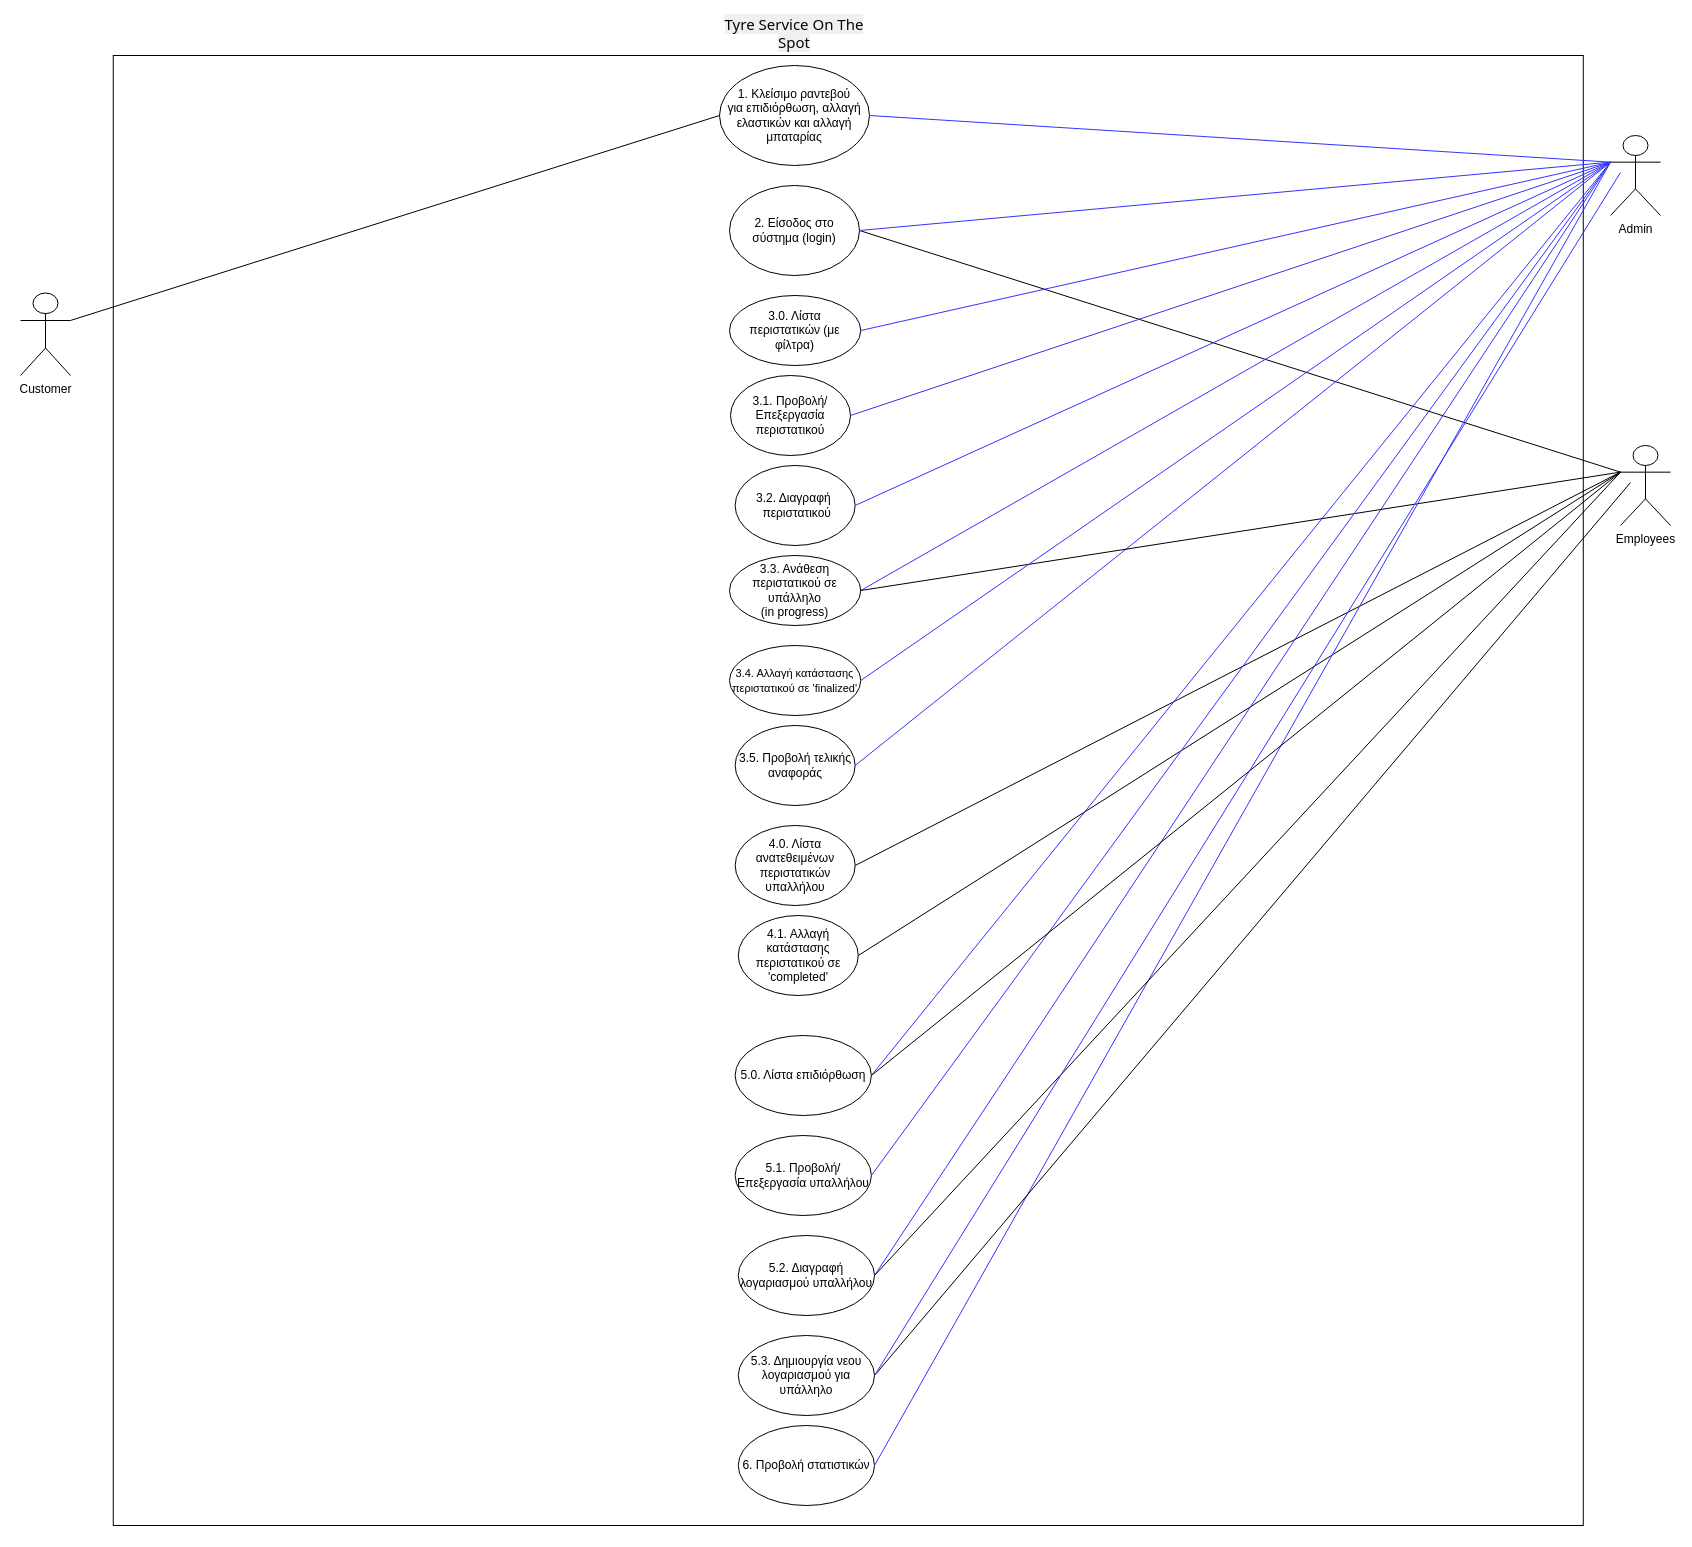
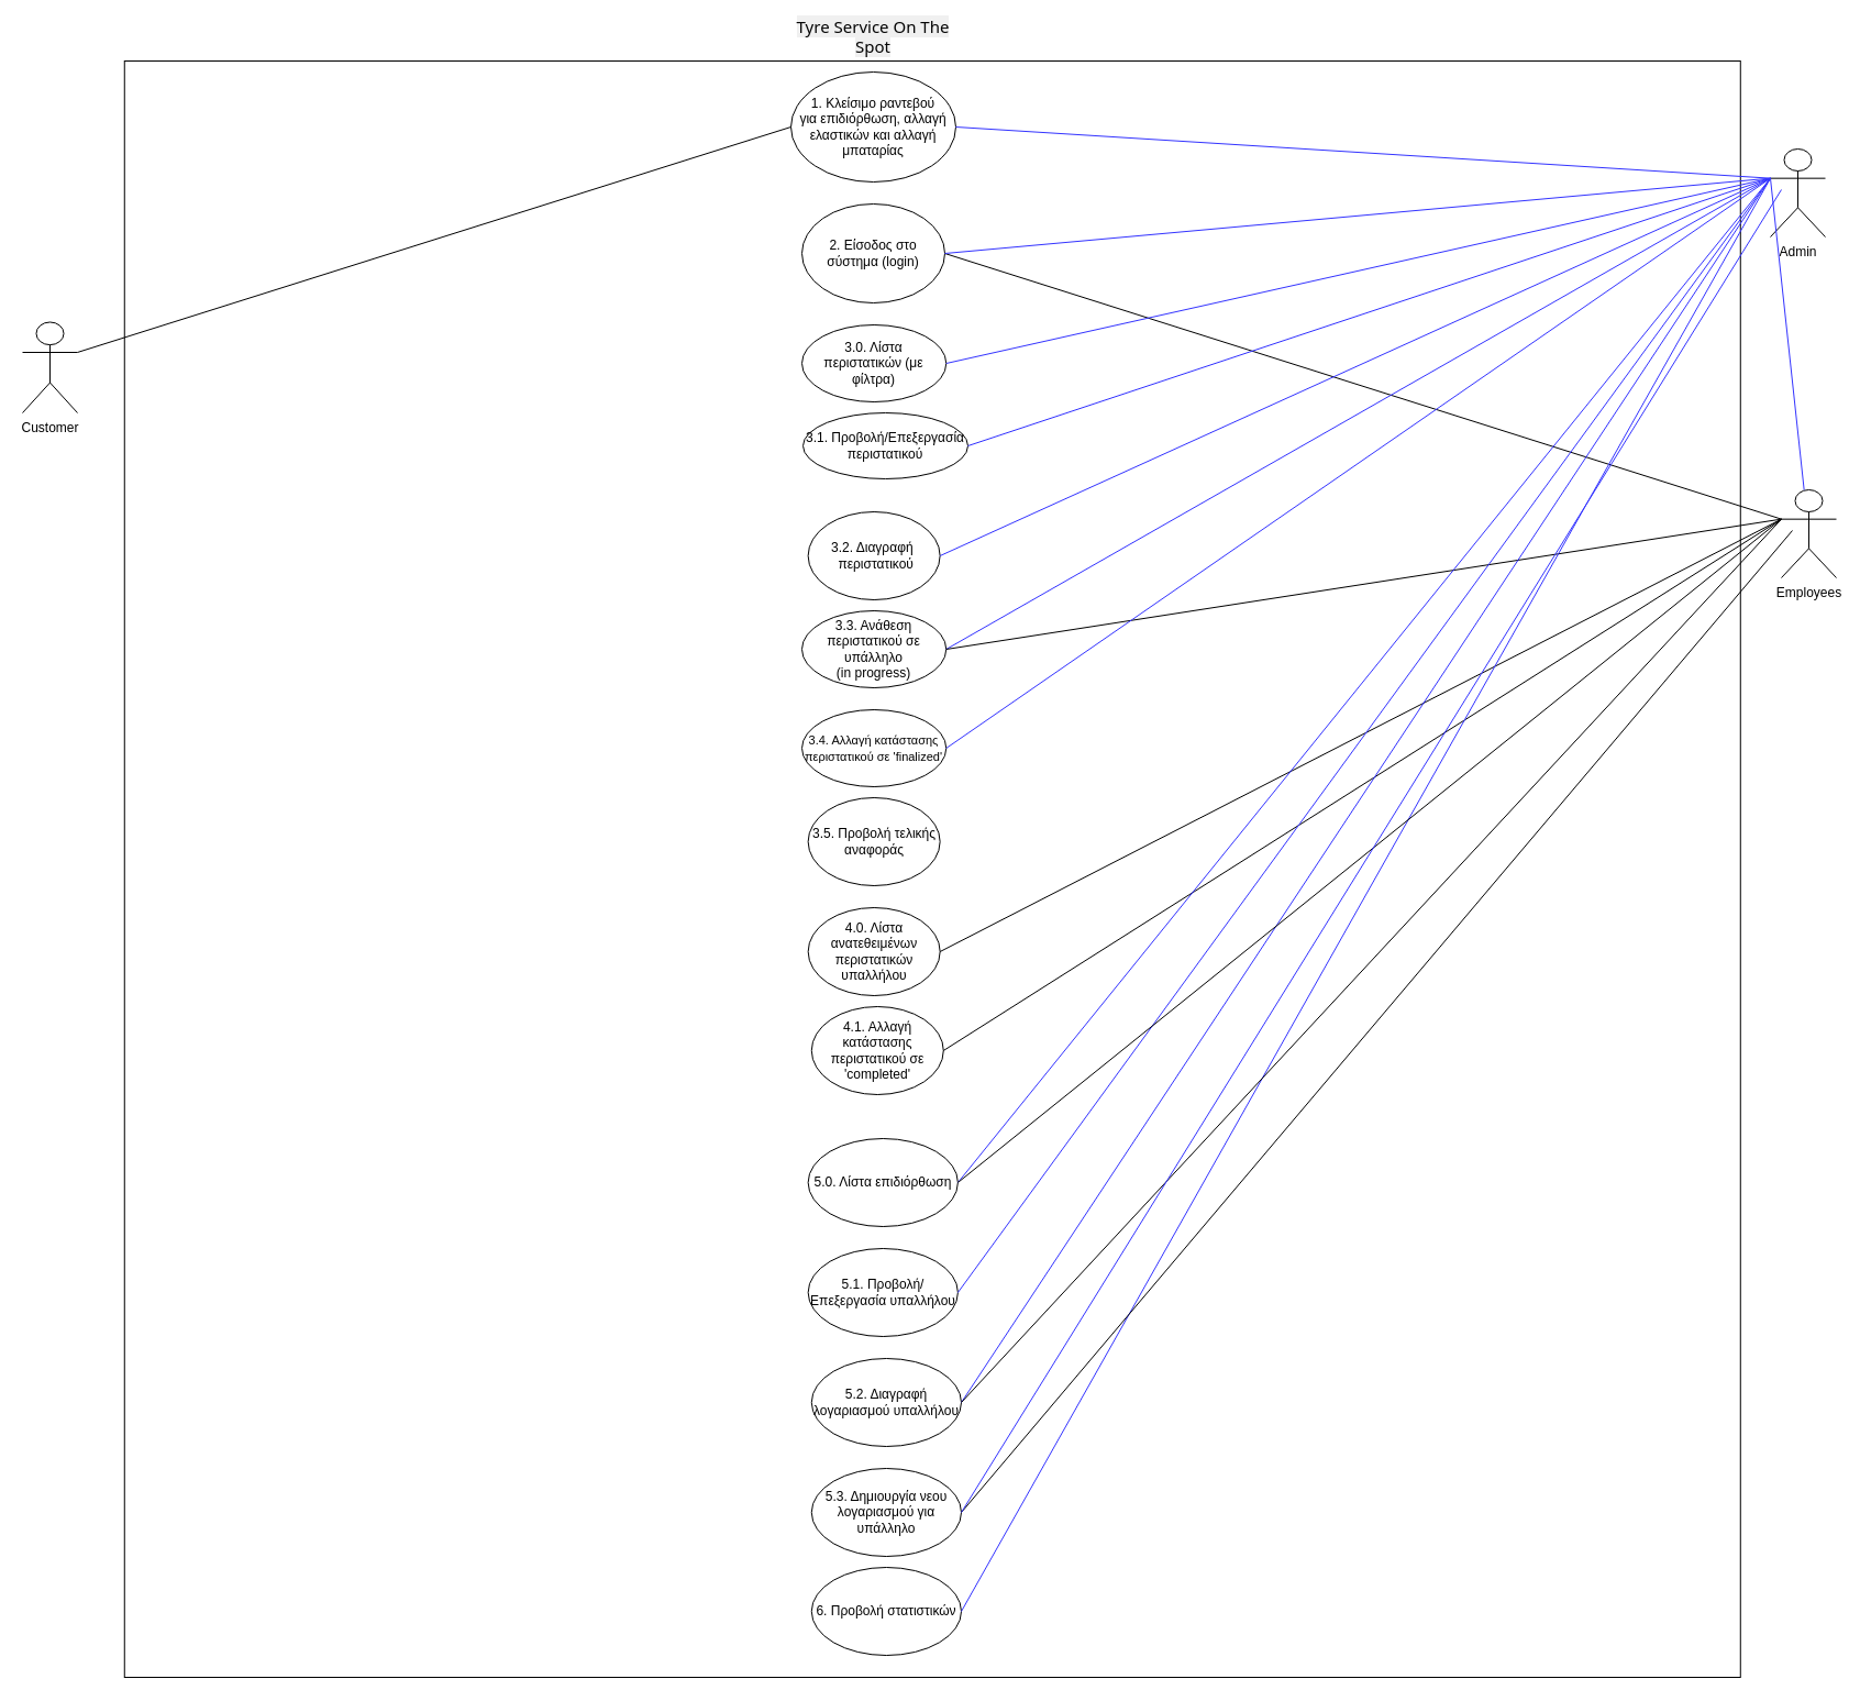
  <mxCell id="0" />
  <mxCell id="1" parent="0" />
  <mxCell id="2" value="Employees" style="shape=umlActor;verticalLabelPosition=bottom;verticalAlign=top;html=1;outlineConnect=0;" parent="1" vertex="1"><mxGeometry x="1620" y="440" width="50" height="80" as="geometry" /></mxCell>
  <mxCell id="3" value="Admin" style="shape=umlActor;verticalLabelPosition=bottom;verticalAlign=top;html=1;outlineConnect=0;" parent="1" vertex="1"><mxGeometry x="1610" y="130" width="50" height="80" as="geometry" /></mxCell>
  <mxCell id="4" value="Customer" style="shape=umlActor;verticalLabelPosition=bottom;verticalAlign=top;html=1;outlineConnect=0;" parent="1" vertex="1"><mxGeometry x="20" y="287.5" width="50" height="82.5" as="geometry" /></mxCell>
  <mxCell id="5" value="" style="whiteSpace=wrap;html=1;aspect=fixed;strokeColor=#000000;" parent="1" vertex="1"><mxGeometry x="112.77" y="50" width="1470" height="1470" as="geometry" /></mxCell>
  <mxCell id="6" value="2. Είσοδος στο σύστημα (login)" style="ellipse;whiteSpace=wrap;html=1;" parent="1" vertex="1"><mxGeometry x="729" y="180" width="130" height="90" as="geometry" /></mxCell>
  <mxCell id="7" value="" style="endArrow=none;html=1;rounded=0;entryX=1;entryY=0.5;entryDx=0;entryDy=0;exitX=0;exitY=0.333;exitDx=0;exitDy=0;exitPerimeter=0;" parent="1" source="2" target="6" edge="1"><mxGeometry width="50" height="50" relative="1" as="geometry"><mxPoint x="1130" y="210" as="sourcePoint" /><mxPoint x="1180" y="160" as="targetPoint" /></mxGeometry></mxCell>
  <mxCell id="8" value="" style="endArrow=none;html=1;rounded=0;entryX=0;entryY=0.333;entryDx=0;entryDy=0;entryPerimeter=0;exitX=1;exitY=0.5;exitDx=0;exitDy=0;strokeColor=#3333FF;" parent="1" source="6" target="3" edge="1"><mxGeometry width="50" height="50" relative="1" as="geometry"><mxPoint x="1130" y="210" as="sourcePoint" /><mxPoint x="1180" y="160" as="targetPoint" /><Array as="points" /></mxGeometry></mxCell>
  <mxCell id="9" value="1. Κλείσιμο ραντεβού για&amp;nbsp;επιδιόρθωση, αλλαγή ελαστικών και αλλαγή μπαταρίας" style="ellipse;whiteSpace=wrap;html=1;" parent="1" vertex="1"><mxGeometry x="719" y="60" width="150" height="100" as="geometry" /></mxCell>
  <mxCell id="10" value="&#10;&lt;span style=&quot;color: rgb(5, 5, 5); font-family: &amp;quot;Segoe UI Historic&amp;quot;, &amp;quot;Segoe UI&amp;quot;, Helvetica, Arial, sans-serif; font-size: 15px; font-style: normal; font-variant-ligatures: normal; font-variant-caps: normal; font-weight: 400; letter-spacing: normal; orphans: 2; text-align: left; text-indent: 0px; text-transform: none; widows: 2; word-spacing: 0px; -webkit-text-stroke-width: 0px; background-color: rgb(240, 240, 240); text-decoration-thickness: initial; text-decoration-style: initial; text-decoration-color: initial; float: none; display: inline !important;&quot;&gt;Tyre Service On The Spot&lt;/span&gt;&#10;&#10;" style="text;html=1;align=center;verticalAlign=middle;whiteSpace=wrap;rounded=0;" parent="1" vertex="1"><mxGeometry x="714" y="20" width="160" height="30" as="geometry" /></mxCell>
  <mxCell id="11" value="&lt;p class=&quot;MsoNormal&quot;&gt;3.3. Ανάθεση&lt;br&gt;περιστατικού σε υπάλληλο&lt;br&gt;(in progress)&lt;/p&gt;" style="ellipse;whiteSpace=wrap;html=1;" parent="1" vertex="1"><mxGeometry x="728.99" y="550" width="131.25" height="70" as="geometry" /></mxCell>
  <mxCell id="12" value="" style="endArrow=none;html=1;rounded=0;exitX=1;exitY=0.333;exitDx=0;exitDy=0;exitPerimeter=0;entryX=0;entryY=0.5;entryDx=0;entryDy=0;" parent="1" source="4" target="9" edge="1"><mxGeometry width="50" height="50" relative="1" as="geometry"><mxPoint x="970" y="210" as="sourcePoint" /><mxPoint x="1020" y="160" as="targetPoint" /></mxGeometry></mxCell>
  <mxCell id="13" value="" style="endArrow=none;html=1;rounded=0;entryX=0;entryY=0.333;entryDx=0;entryDy=0;entryPerimeter=0;exitX=1;exitY=0.5;exitDx=0;exitDy=0;strokeColor=#3333FF;" parent="1" source="9" target="3" edge="1"><mxGeometry width="50" height="50" relative="1" as="geometry"><mxPoint x="1100" y="210" as="sourcePoint" /><mxPoint x="1150" y="160" as="targetPoint" /></mxGeometry></mxCell>
  <mxCell id="14" value="" style="endArrow=none;html=1;rounded=0;exitX=1;exitY=0.5;exitDx=0;exitDy=0;entryX=0;entryY=0.333;entryDx=0;entryDy=0;entryPerimeter=0;strokeColor=#3333FF;" parent="1" source="11" target="3" edge="1"><mxGeometry width="50" height="50" relative="1" as="geometry"><mxPoint x="1380" y="500" as="sourcePoint" /><mxPoint x="1500" y="110" as="targetPoint" /></mxGeometry></mxCell>
  <mxCell id="15" value="3.5. Προβολή τελικής αναφοράς" style="ellipse;whiteSpace=wrap;html=1;" parent="1" vertex="1"><mxGeometry x="734.64" y="720" width="120" height="80" as="geometry" /></mxCell>
- <mxCell id="16" value="" style="endArrow=none;html=1;rounded=0;entryX=1;entryY=0.5;entryDx=0;entryDy=0;exitX=0;exitY=0.333;exitDx=0;exitDy=0;exitPerimeter=0;strokeColor=#3333FF;" parent="1" source="3" target="15" edge="1"><mxGeometry width="50" height="50" relative="1" as="geometry"><mxPoint x="1340" y="880" as="sourcePoint" /><mxPoint x="1390" y="830" as="targetPoint" /></mxGeometry></mxCell>
+ <mxCell id="16" value="" style="endArrow=none;html=1;rounded=0;exitX=0;exitY=0.333;exitDx=0;exitDy=0;exitPerimeter=0;strokeColor=#3333FF;" parent="1" source="3" target="2" edge="1"><mxGeometry width="50" height="50" relative="1" as="geometry"><mxPoint x="1340" y="880" as="sourcePoint" /><mxPoint x="1390" y="830" as="targetPoint" /></mxGeometry></mxCell>
  <mxCell id="17" value="" style="endArrow=none;html=1;rounded=0;entryX=1;entryY=0.5;entryDx=0;entryDy=0;exitX=0;exitY=0.333;exitDx=0;exitDy=0;exitPerimeter=0;" parent="1" source="2" target="11" edge="1"><mxGeometry width="50" height="50" relative="1" as="geometry"><mxPoint x="1350" y="890" as="sourcePoint" /><mxPoint x="1400" y="840" as="targetPoint" /></mxGeometry></mxCell>
- <mxCell id="18" value="3.1. Προβολή/Επεξεργασία περιστατικού" style="ellipse;whiteSpace=wrap;html=1;" parent="1" vertex="1"><mxGeometry x="730" y="370" width="120" height="80" as="geometry" /></mxCell>
+ <mxCell id="18" value="3.1. Προβολή/Επεξεργασία περιστατικού" style="ellipse;whiteSpace=wrap;html=1;" parent="1" vertex="1"><mxGeometry x="730" y="370" width="150" height="60" as="geometry" /></mxCell>
  <mxCell id="19" value="" style="endArrow=none;html=1;rounded=0;entryX=0;entryY=0.333;entryDx=0;entryDy=0;entryPerimeter=0;exitX=1;exitY=0.5;exitDx=0;exitDy=0;strokeColor=#3333FF;" parent="1" source="18" target="3" edge="1"><mxGeometry width="50" height="50" relative="1" as="geometry"><mxPoint x="1290" y="760" as="sourcePoint" /><mxPoint x="1340" y="710" as="targetPoint" /></mxGeometry></mxCell>
  <mxCell id="20" value="&lt;p class=&quot;MsoNormal&quot;&gt;3.0. Λίστα&lt;br&gt;περιστατικών (με φίλτρα)&lt;/p&gt;" style="ellipse;whiteSpace=wrap;html=1;" parent="1" vertex="1"><mxGeometry x="729" y="290" width="131.25" height="70" as="geometry" /></mxCell>
  <mxCell id="21" value="3.2. Διαγραφή&amp;nbsp; &amp;nbsp;περιστατικού" style="ellipse;whiteSpace=wrap;html=1;" parent="1" vertex="1"><mxGeometry x="734.63" y="460" width="120" height="80" as="geometry" /></mxCell>
  <mxCell id="22" value="&lt;p class=&quot;MsoNormal&quot;&gt;&lt;font style=&quot;font-size: 11px;&quot;&gt;3.4. Αλλαγή κατάστασης περιστατικού σε 'finalized'&lt;/font&gt;&lt;/p&gt;" style="ellipse;whiteSpace=wrap;html=1;" parent="1" vertex="1"><mxGeometry x="729.01" y="640" width="131.25" height="70" as="geometry" /></mxCell>
  <mxCell id="23" value="5.0. Λίστα επιδιόρθωση" style="ellipse;whiteSpace=wrap;html=1;" parent="1" vertex="1"><mxGeometry x="734.64" y="1030" width="136.25" height="80" as="geometry" /></mxCell>
  <mxCell id="24" value="5.1. Προβολή/Επεξεργασία υπαλλήλου" style="ellipse;whiteSpace=wrap;html=1;" parent="1" vertex="1"><mxGeometry x="734.66" y="1130" width="136.25" height="80" as="geometry" /></mxCell>
  <mxCell id="25" value="5.2. Διαγραφή λογαριασμού υπαλλήλου" style="ellipse;whiteSpace=wrap;html=1;" parent="1" vertex="1"><mxGeometry x="737.77" y="1230" width="136.25" height="80" as="geometry" /></mxCell>
  <mxCell id="26" value="6. Προβολή στατιστικών" style="ellipse;whiteSpace=wrap;html=1;" parent="1" vertex="1"><mxGeometry x="737.77" y="1420" width="136.25" height="80" as="geometry" /></mxCell>
  <mxCell id="27" value="" style="endArrow=none;html=1;rounded=0;entryX=0;entryY=0.333;entryDx=0;entryDy=0;entryPerimeter=0;exitX=1;exitY=0.5;exitDx=0;exitDy=0;strokeColor=#3333FF;" parent="1" source="20" target="3" edge="1"><mxGeometry width="50" height="50" relative="1" as="geometry"><mxPoint x="550" y="400" as="sourcePoint" /><mxPoint x="600" y="350" as="targetPoint" /></mxGeometry></mxCell>
  <mxCell id="28" value="" style="endArrow=none;html=1;rounded=0;entryX=1;entryY=0.5;entryDx=0;entryDy=0;exitX=0;exitY=0.333;exitDx=0;exitDy=0;exitPerimeter=0;strokeColor=#3333FF;" parent="1" source="3" target="21" edge="1"><mxGeometry width="50" height="50" relative="1" as="geometry"><mxPoint x="550" y="400" as="sourcePoint" /><mxPoint x="600" y="350" as="targetPoint" /></mxGeometry></mxCell>
  <mxCell id="29" value="" style="endArrow=none;html=1;rounded=0;entryX=1;entryY=0.5;entryDx=0;entryDy=0;exitX=0;exitY=0.333;exitDx=0;exitDy=0;exitPerimeter=0;strokeColor=#3333FF;" parent="1" source="3" target="22" edge="1"><mxGeometry width="50" height="50" relative="1" as="geometry"><mxPoint x="550" y="400" as="sourcePoint" /><mxPoint x="600" y="350" as="targetPoint" /></mxGeometry></mxCell>
  <mxCell id="30" value="4.0. Λίστα ανατεθειμένων περιστατικών υπαλλήλου" style="ellipse;whiteSpace=wrap;html=1;" parent="1" vertex="1"><mxGeometry x="734.66" y="820" width="120" height="80" as="geometry" /></mxCell>
  <mxCell id="31" value="4.1. Αλλαγή κατάστασης περιστατικού σε 'completed'" style="ellipse;whiteSpace=wrap;html=1;" parent="1" vertex="1"><mxGeometry x="737.77" y="910" width="120" height="80" as="geometry" /></mxCell>
  <mxCell id="32" value="" style="endArrow=none;html=1;rounded=0;entryX=0;entryY=0.333;entryDx=0;entryDy=0;entryPerimeter=0;exitX=1;exitY=0.5;exitDx=0;exitDy=0;" parent="1" source="31" target="2" edge="1"><mxGeometry width="50" height="50" relative="1" as="geometry"><mxPoint x="550" y="400" as="sourcePoint" /><mxPoint x="600" y="350" as="targetPoint" /></mxGeometry></mxCell>
  <mxCell id="33" value="" style="endArrow=none;html=1;rounded=0;entryX=0;entryY=0.333;entryDx=0;entryDy=0;entryPerimeter=0;exitX=1;exitY=0.5;exitDx=0;exitDy=0;" parent="1" source="30" target="2" edge="1"><mxGeometry width="50" height="50" relative="1" as="geometry"><mxPoint x="560" y="410" as="sourcePoint" /><mxPoint x="610" y="360" as="targetPoint" /></mxGeometry></mxCell>
  <mxCell id="34" value="" style="endArrow=none;html=1;rounded=0;entryX=1;entryY=0.5;entryDx=0;entryDy=0;exitX=0;exitY=0.333;exitDx=0;exitDy=0;exitPerimeter=0;strokeColor=#3333FF;" parent="1" source="3" target="23" edge="1"><mxGeometry width="50" height="50" relative="1" as="geometry"><mxPoint x="550" y="400" as="sourcePoint" /><mxPoint x="600" y="350" as="targetPoint" /></mxGeometry></mxCell>
  <mxCell id="35" value="" style="endArrow=none;html=1;rounded=0;entryX=0;entryY=0.333;entryDx=0;entryDy=0;entryPerimeter=0;exitX=1;exitY=0.5;exitDx=0;exitDy=0;strokeColor=#3333FF;" parent="1" source="24" target="3" edge="1"><mxGeometry width="50" height="50" relative="1" as="geometry"><mxPoint x="560" y="410" as="sourcePoint" /><mxPoint x="610" y="360" as="targetPoint" /></mxGeometry></mxCell>
  <mxCell id="36" value="" style="endArrow=none;html=1;rounded=0;entryX=0;entryY=0.333;entryDx=0;entryDy=0;entryPerimeter=0;exitX=1;exitY=0.5;exitDx=0;exitDy=0;strokeColor=#3333FF;" parent="1" source="26" target="3" edge="1"><mxGeometry width="50" height="50" relative="1" as="geometry"><mxPoint x="560" y="410" as="sourcePoint" /><mxPoint x="610" y="360" as="targetPoint" /></mxGeometry></mxCell>
  <mxCell id="37" value="" style="endArrow=none;html=1;rounded=0;entryX=1;entryY=0.5;entryDx=0;entryDy=0;exitX=0;exitY=0.333;exitDx=0;exitDy=0;exitPerimeter=0;strokeColor=#3333FF;" parent="1" source="3" target="25" edge="1"><mxGeometry width="50" height="50" relative="1" as="geometry"><mxPoint x="600" y="450" as="sourcePoint" /><mxPoint x="650" y="400" as="targetPoint" /></mxGeometry></mxCell>
  <mxCell id="38" value="" style="endArrow=none;html=1;rounded=0;entryX=1;entryY=0.5;entryDx=0;entryDy=0;exitX=0;exitY=0.333;exitDx=0;exitDy=0;exitPerimeter=0;" parent="1" source="2" target="25" edge="1"><mxGeometry width="50" height="50" relative="1" as="geometry"><mxPoint x="610" y="460" as="sourcePoint" /><mxPoint x="660" y="410" as="targetPoint" /></mxGeometry></mxCell>
  <mxCell id="39" value="" style="endArrow=none;html=1;rounded=0;entryX=1;entryY=0.5;entryDx=0;entryDy=0;exitX=0;exitY=0.333;exitDx=0;exitDy=0;exitPerimeter=0;" parent="1" source="2" target="23" edge="1"><mxGeometry width="50" height="50" relative="1" as="geometry"><mxPoint x="620" y="470" as="sourcePoint" /><mxPoint x="670" y="420" as="targetPoint" /></mxGeometry></mxCell>
  <mxCell id="40" value="5.3. Δημιουργία νεου λογαριασμού για υπάλληλο" style="ellipse;whiteSpace=wrap;html=1;" vertex="1" parent="1"><mxGeometry x="737.77" y="1330" width="136.25" height="80" as="geometry" /></mxCell>
  <mxCell id="41" value="" style="endArrow=none;html=1;rounded=0;entryX=1;entryY=0.5;entryDx=0;entryDy=0;exitX=0;exitY=0.333;exitDx=0;exitDy=0;exitPerimeter=0;" edge="1" parent="1" target="40"><mxGeometry width="50" height="50" relative="1" as="geometry"><mxPoint x="1630" y="477" as="sourcePoint" /><mxPoint x="884" y="1280" as="targetPoint" /></mxGeometry></mxCell>
  <mxCell id="42" value="" style="endArrow=none;html=1;rounded=0;entryX=1;entryY=0.5;entryDx=0;entryDy=0;exitX=0;exitY=0.333;exitDx=0;exitDy=0;exitPerimeter=0;strokeColor=#3333FF;" edge="1" parent="1" target="40"><mxGeometry width="50" height="50" relative="1" as="geometry"><mxPoint x="1620" y="167" as="sourcePoint" /><mxPoint x="884" y="1280" as="targetPoint" /></mxGeometry></mxCell>
